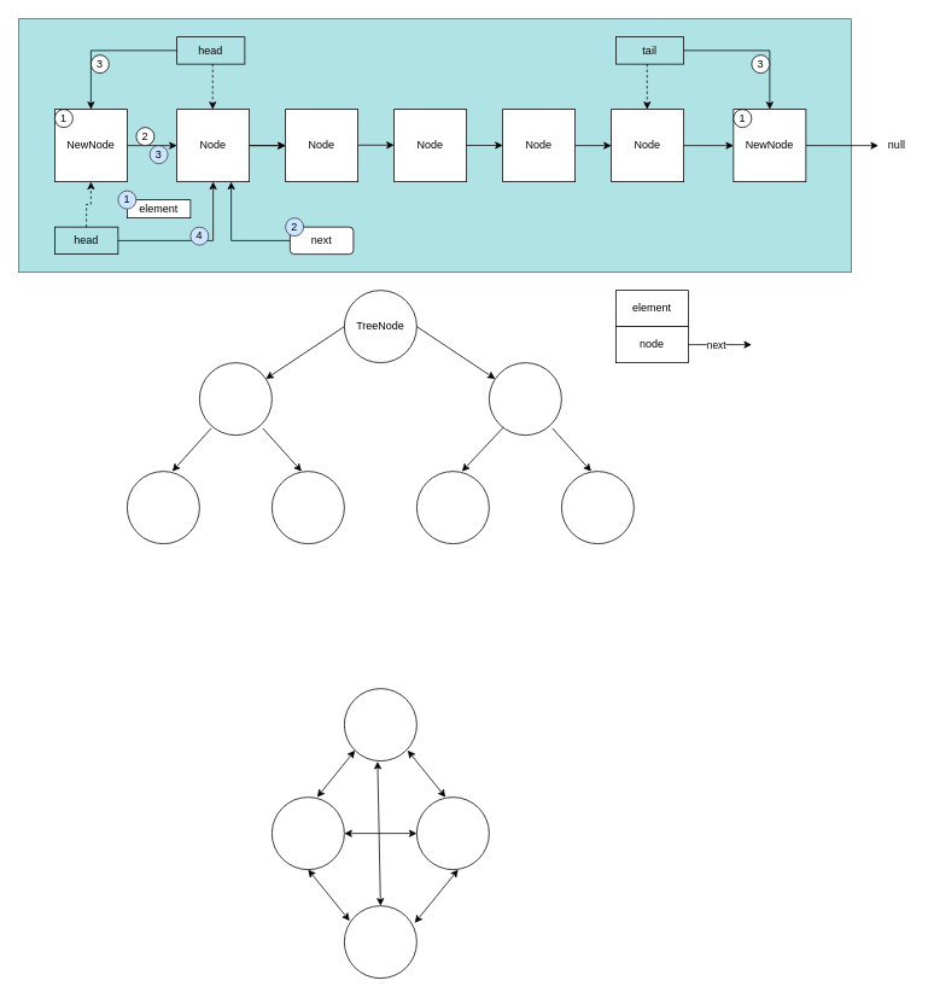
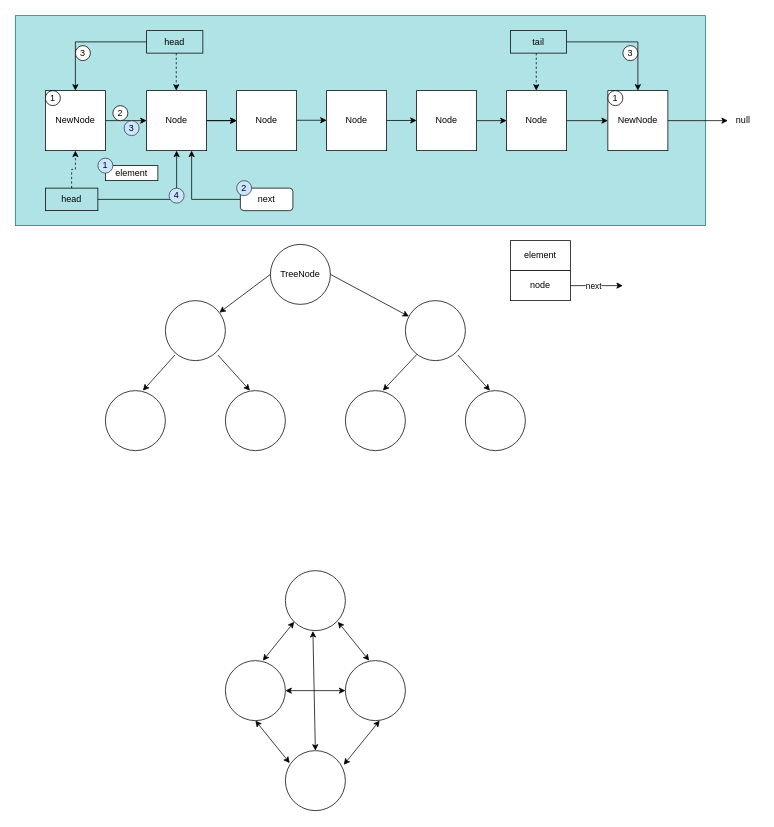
  <mxCell id="0" />
  <mxCell id="1" parent="0" />
  <mxCell id="2" value="" style="rounded=0;whiteSpace=wrap;html=1;fillColor=#b0e3e6;strokeColor=#0e8088;" parent="1" vertex="1"><mxGeometry x="20" y="20" width="920" height="280" as="geometry" /></mxCell>
  <mxCell id="3" value="" style="edgeStyle=orthogonalEdgeStyle;rounded=0;orthogonalLoop=1;jettySize=auto;html=1;" edge="1" parent="1" source="4" target="5"><mxGeometry relative="1" as="geometry" /></mxCell>
  <mxCell id="4" value="Node" style="whiteSpace=wrap;html=1;aspect=fixed;" parent="1" vertex="1"><mxGeometry x="195" y="120" width="80" height="80" as="geometry" /></mxCell>
  <mxCell id="5" value="Node" style="whiteSpace=wrap;html=1;aspect=fixed;" parent="1" vertex="1"><mxGeometry x="315" y="120" width="80" height="80" as="geometry" /></mxCell>
  <mxCell id="6" value="Node" style="whiteSpace=wrap;html=1;aspect=fixed;" parent="1" vertex="1"><mxGeometry x="435" y="120" width="80" height="80" as="geometry" /></mxCell>
  <mxCell id="7" value="" style="edgeStyle=orthogonalEdgeStyle;rounded=0;orthogonalLoop=1;jettySize=auto;html=1;endArrow=classic;endFill=1;" edge="1" parent="1" source="8" target="10"><mxGeometry relative="1" as="geometry" /></mxCell>
  <mxCell id="8" value="Node" style="whiteSpace=wrap;html=1;aspect=fixed;" parent="1" vertex="1"><mxGeometry x="555" y="120" width="80" height="80" as="geometry" /></mxCell>
  <mxCell id="9" value="" style="edgeStyle=orthogonalEdgeStyle;rounded=0;orthogonalLoop=1;jettySize=auto;html=1;endArrow=classic;endFill=1;" edge="1" parent="1" source="10" target="51"><mxGeometry relative="1" as="geometry" /></mxCell>
  <mxCell id="10" value="Node" style="whiteSpace=wrap;html=1;aspect=fixed;" parent="1" vertex="1"><mxGeometry x="675" y="120" width="80" height="80" as="geometry" /></mxCell>
  <mxCell id="11" value="" style="endArrow=classic;html=1;rounded=0;entryX=0;entryY=0.5;entryDx=0;entryDy=0;" parent="1" target="5" edge="1"><mxGeometry width="50" height="50" relative="1" as="geometry"><mxPoint x="275" y="160" as="sourcePoint" /><mxPoint x="325" y="110" as="targetPoint" /></mxGeometry></mxCell>
  <mxCell id="12" value="" style="endArrow=classic;html=1;rounded=0;entryX=0;entryY=0.5;entryDx=0;entryDy=0;" parent="1" edge="1"><mxGeometry width="50" height="50" relative="1" as="geometry"><mxPoint x="395" y="159.5" as="sourcePoint" /><mxPoint x="435" y="159.5" as="targetPoint" /></mxGeometry></mxCell>
  <mxCell id="13" value="" style="endArrow=classic;html=1;rounded=0;entryX=0;entryY=0.5;entryDx=0;entryDy=0;" parent="1" edge="1"><mxGeometry width="50" height="50" relative="1" as="geometry"><mxPoint x="515" y="159.8" as="sourcePoint" /><mxPoint x="555" y="159.8" as="targetPoint" /></mxGeometry></mxCell>
- <mxCell id="14" value="&lt;div&gt;TreeNode&lt;/div&gt;" style="ellipse;whiteSpace=wrap;html=1;aspect=fixed;" parent="1" vertex="1"><mxGeometry x="380" y="320" width="80" height="80" as="geometry" /></mxCell>
+ <mxCell id="14" value="&lt;div&gt;TreeNode&lt;/div&gt;" style="ellipse;whiteSpace=wrap;html=1;aspect=fixed;" parent="1" vertex="1"><mxGeometry x="360" y="325" width="80" height="80" as="geometry" /></mxCell>
  <mxCell id="15" value="" style="ellipse;whiteSpace=wrap;html=1;aspect=fixed;" parent="1" vertex="1"><mxGeometry x="220" y="400" width="80" height="80" as="geometry" /></mxCell>
  <mxCell id="16" value="" style="ellipse;whiteSpace=wrap;html=1;aspect=fixed;" parent="1" vertex="1"><mxGeometry x="540" y="400" width="80" height="80" as="geometry" /></mxCell>
  <mxCell id="17" value="" style="ellipse;whiteSpace=wrap;html=1;aspect=fixed;" parent="1" vertex="1"><mxGeometry x="140" y="520" width="80" height="80" as="geometry" /></mxCell>
  <mxCell id="18" value="" style="ellipse;whiteSpace=wrap;html=1;aspect=fixed;" parent="1" vertex="1"><mxGeometry x="300" y="520" width="80" height="80" as="geometry" /></mxCell>
  <mxCell id="19" value="" style="ellipse;whiteSpace=wrap;html=1;aspect=fixed;" parent="1" vertex="1"><mxGeometry x="620" y="520" width="80" height="80" as="geometry" /></mxCell>
  <mxCell id="20" value="" style="ellipse;whiteSpace=wrap;html=1;aspect=fixed;" parent="1" vertex="1"><mxGeometry x="460" y="520" width="80" height="80" as="geometry" /></mxCell>
  <mxCell id="21" value="" style="endArrow=classic;html=1;rounded=0;exitX=0;exitY=0.5;exitDx=0;exitDy=0;" parent="1" source="14" target="15" edge="1"><mxGeometry width="50" height="50" relative="1" as="geometry"><mxPoint x="315" y="400" as="sourcePoint" /><mxPoint x="310" y="450" as="targetPoint" /></mxGeometry></mxCell>
  <mxCell id="22" value="" style="endArrow=classic;html=1;rounded=0;exitX=1;exitY=0.5;exitDx=0;exitDy=0;" parent="1" source="14" target="16" edge="1"><mxGeometry width="50" height="50" relative="1" as="geometry"><mxPoint x="460.004" y="370" as="sourcePoint" /><mxPoint x="544.87" y="415.736" as="targetPoint" /></mxGeometry></mxCell>
  <mxCell id="23" value="" style="endArrow=classic;html=1;rounded=0;exitX=0.159;exitY=0.907;exitDx=0;exitDy=0;exitPerimeter=0;" parent="1" source="15" edge="1"><mxGeometry width="50" height="50" relative="1" as="geometry"><mxPoint x="274.87" y="474.26" as="sourcePoint" /><mxPoint x="190" y="520" as="targetPoint" /></mxGeometry></mxCell>
  <mxCell id="24" value="" style="endArrow=classic;html=1;rounded=0;exitX=0.195;exitY=0.893;exitDx=0;exitDy=0;exitPerimeter=0;" parent="1" source="16" edge="1"><mxGeometry width="50" height="50" relative="1" as="geometry"><mxPoint x="552.72" y="472.56" as="sourcePoint" /><mxPoint x="510.004" y="519.996" as="targetPoint" /></mxGeometry></mxCell>
  <mxCell id="25" value="" style="endArrow=classic;html=1;rounded=0;exitX=0.159;exitY=0.907;exitDx=0;exitDy=0;exitPerimeter=0;" parent="1" edge="1"><mxGeometry width="50" height="50" relative="1" as="geometry"><mxPoint x="290" y="472.56" as="sourcePoint" /><mxPoint x="332.72" y="520" as="targetPoint" /></mxGeometry></mxCell>
  <mxCell id="26" value="" style="endArrow=classic;html=1;rounded=0;exitX=0.159;exitY=0.907;exitDx=0;exitDy=0;exitPerimeter=0;" parent="1" edge="1"><mxGeometry width="50" height="50" relative="1" as="geometry"><mxPoint x="610" y="472.56" as="sourcePoint" /><mxPoint x="652.72" y="520" as="targetPoint" /></mxGeometry></mxCell>
  <mxCell id="27" value="" style="ellipse;whiteSpace=wrap;html=1;aspect=fixed;" parent="1" vertex="1"><mxGeometry x="380" y="760" width="80" height="80" as="geometry" /></mxCell>
  <mxCell id="28" value="" style="ellipse;whiteSpace=wrap;html=1;aspect=fixed;" parent="1" vertex="1"><mxGeometry x="300" y="880" width="80" height="80" as="geometry" /></mxCell>
  <mxCell id="29" value="" style="ellipse;whiteSpace=wrap;html=1;aspect=fixed;" parent="1" vertex="1"><mxGeometry x="460" y="880" width="80" height="80" as="geometry" /></mxCell>
  <mxCell id="30" value="" style="endArrow=classic;startArrow=classic;html=1;rounded=0;entryX=0;entryY=1;entryDx=0;entryDy=0;" parent="1" target="27" edge="1"><mxGeometry width="50" height="50" relative="1" as="geometry"><mxPoint x="350" y="880" as="sourcePoint" /><mxPoint x="400" y="830" as="targetPoint" /></mxGeometry></mxCell>
  <mxCell id="31" value="" style="endArrow=classic;startArrow=classic;html=1;rounded=0;entryX=0;entryY=1;entryDx=0;entryDy=0;" parent="1" edge="1"><mxGeometry width="50" height="50" relative="1" as="geometry"><mxPoint x="491.716" y="880" as="sourcePoint" /><mxPoint x="450" y="828.284" as="targetPoint" /></mxGeometry></mxCell>
  <mxCell id="32" value="" style="endArrow=classic;startArrow=classic;html=1;rounded=0;entryX=1;entryY=0.5;entryDx=0;entryDy=0;exitX=0;exitY=0.5;exitDx=0;exitDy=0;" parent="1" source="29" target="28" edge="1"><mxGeometry width="50" height="50" relative="1" as="geometry"><mxPoint x="440.856" y="945.86" as="sourcePoint" /><mxPoint x="399.14" y="894.144" as="targetPoint" /></mxGeometry></mxCell>
  <mxCell id="33" value="" style="ellipse;whiteSpace=wrap;html=1;aspect=fixed;" parent="1" vertex="1"><mxGeometry x="380" y="1000" width="80" height="80" as="geometry" /></mxCell>
  <mxCell id="34" value="" style="endArrow=classic;startArrow=classic;html=1;rounded=0;entryX=0;entryY=1;entryDx=0;entryDy=0;exitX=0.073;exitY=0.207;exitDx=0;exitDy=0;exitPerimeter=0;" parent="1" source="33" edge="1"><mxGeometry width="50" height="50" relative="1" as="geometry"><mxPoint x="381.716" y="1011.72" as="sourcePoint" /><mxPoint x="340" y="960.004" as="targetPoint" /></mxGeometry></mxCell>
  <mxCell id="35" value="" style="endArrow=classic;startArrow=classic;html=1;rounded=0;entryX=0;entryY=1;entryDx=0;entryDy=0;exitX=0.973;exitY=0.236;exitDx=0;exitDy=0;exitPerimeter=0;" parent="1" source="33" edge="1"><mxGeometry width="50" height="50" relative="1" as="geometry"><mxPoint x="464" y="1011.72" as="sourcePoint" /><mxPoint x="505.716" y="960.004" as="targetPoint" /></mxGeometry></mxCell>
  <mxCell id="36" value="" style="endArrow=classic;startArrow=classic;html=1;rounded=0;entryX=0.459;entryY=1.007;entryDx=0;entryDy=0;entryPerimeter=0;exitX=0.5;exitY=0;exitDx=0;exitDy=0;" parent="1" source="33" target="27" edge="1"><mxGeometry width="50" height="50" relative="1" as="geometry"><mxPoint x="440.856" y="911.72" as="sourcePoint" /><mxPoint x="399.14" y="860.004" as="targetPoint" /></mxGeometry></mxCell>
  <mxCell id="37" style="edgeStyle=orthogonalEdgeStyle;rounded=0;orthogonalLoop=1;jettySize=auto;html=1;entryX=0.5;entryY=0;entryDx=0;entryDy=0;endArrow=classic;endFill=1;" edge="1" parent="1" source="38" target="48"><mxGeometry relative="1" as="geometry" /></mxCell>
  <mxCell id="38" value="head" style="rounded=0;whiteSpace=wrap;html=1;fillColor=none;" parent="1" vertex="1"><mxGeometry x="195" width="75" height="30" as="geometry" y="40" /></mxCell>
  <mxCell id="39" style="edgeStyle=orthogonalEdgeStyle;rounded=0;orthogonalLoop=1;jettySize=auto;html=1;endArrow=classic;endFill=1;" edge="1" parent="1" source="40" target="51"><mxGeometry relative="1" as="geometry" /></mxCell>
  <mxCell id="40" value="tail" style="rounded=0;whiteSpace=wrap;html=1;fillColor=none;" parent="1" vertex="1"><mxGeometry x="680" width="75" height="30" as="geometry" y="40" /></mxCell>
  <mxCell id="41" value="" style="endArrow=classic;html=1;rounded=0;dashed=1;" parent="1" edge="1"><mxGeometry width="50" height="50" relative="1" as="geometry"><mxPoint x="234.5" y="70" as="sourcePoint" /><mxPoint x="234.5" y="120" as="targetPoint" /></mxGeometry></mxCell>
  <mxCell id="42" value="" style="endArrow=classic;html=1;rounded=0;dashed=1;" parent="1" edge="1"><mxGeometry width="50" height="50" relative="1" as="geometry"><mxPoint x="714.5" y="70" as="sourcePoint" /><mxPoint x="714.5" y="120" as="targetPoint" /></mxGeometry></mxCell>
  <mxCell id="43" value="&lt;div&gt;element&lt;/div&gt;" style="rounded=0;whiteSpace=wrap;html=1;" parent="1" vertex="1"><mxGeometry x="680" y="320" width="80" height="40" as="geometry" /></mxCell>
  <mxCell id="44" value="node" style="rounded=0;whiteSpace=wrap;html=1;" parent="1" vertex="1"><mxGeometry x="680" y="360" width="80" height="40" as="geometry" /></mxCell>
  <mxCell id="45" value="" style="endArrow=classic;html=1;rounded=0;exitX=1;exitY=0.5;exitDx=0;exitDy=0;" parent="1" source="44" edge="1"><mxGeometry width="50" height="50" relative="1" as="geometry"><mxPoint x="930" y="580.2" as="sourcePoint" /><mxPoint x="830" y="380" as="targetPoint" /></mxGeometry></mxCell>
  <mxCell id="46" value="next" style="edgeLabel;html=1;align=center;verticalAlign=middle;resizable=0;points=[];" parent="45" vertex="1" connectable="0"><mxGeometry x="0.571" y="1" relative="1" as="geometry"><mxPoint x="-25" y="1" as="offset" /></mxGeometry></mxCell>
  <mxCell id="47" style="edgeStyle=orthogonalEdgeStyle;rounded=0;orthogonalLoop=1;jettySize=auto;html=1;exitX=1;exitY=0.5;exitDx=0;exitDy=0;entryX=0;entryY=0.5;entryDx=0;entryDy=0;" edge="1" parent="1" source="48" target="4"><mxGeometry relative="1" as="geometry"><mxPoint x="185" y="160" as="targetPoint" /><Array as="points" /></mxGeometry></mxCell>
  <mxCell id="48" value="&lt;div&gt;NewNode&lt;/div&gt;" style="whiteSpace=wrap;html=1;aspect=fixed;" vertex="1" parent="1"><mxGeometry y="120" width="80" height="80" as="geometry" x="60" /></mxCell>
  <mxCell id="49" value="1" style="ellipse;whiteSpace=wrap;html=1;aspect=fixed;" vertex="1" parent="1"><mxGeometry y="120" width="20" height="20" as="geometry" x="60" /></mxCell>
  <mxCell id="50" value="" style="edgeStyle=orthogonalEdgeStyle;rounded=0;orthogonalLoop=1;jettySize=auto;html=1;endArrow=classic;endFill=1;" edge="1" parent="1" source="51"><mxGeometry relative="1" as="geometry"><mxPoint x="970" y="160" as="targetPoint" /></mxGeometry></mxCell>
  <mxCell id="51" value="&lt;div&gt;NewNode&lt;/div&gt;" style="whiteSpace=wrap;html=1;aspect=fixed;" vertex="1" parent="1"><mxGeometry x="810" y="120" width="80" height="80" as="geometry" /></mxCell>
  <mxCell id="52" value="2" style="ellipse;whiteSpace=wrap;html=1;aspect=fixed;" vertex="1" parent="1"><mxGeometry x="150" y="140" width="20" height="20" as="geometry" /></mxCell>
  <mxCell id="53" value="3" style="ellipse;whiteSpace=wrap;html=1;aspect=fixed;" vertex="1" parent="1"><mxGeometry x="100" y="60" width="20" height="20" as="geometry" /></mxCell>
  <mxCell id="54" value="null" style="text;html=1;align=center;verticalAlign=middle;resizable=0;points=[];autosize=1;strokeColor=none;fillColor=none;" vertex="1" parent="1"><mxGeometry x="970" y="145" width="40" height="30" as="geometry" /></mxCell>
  <mxCell id="55" value="1" style="ellipse;whiteSpace=wrap;html=1;aspect=fixed;" vertex="1" parent="1"><mxGeometry x="810" y="120" width="20" height="20" as="geometry" /></mxCell>
  <mxCell id="56" value="3" style="ellipse;whiteSpace=wrap;html=1;aspect=fixed;" vertex="1" parent="1"><mxGeometry x="830" y="60" width="20" height="20" as="geometry" /></mxCell>
  <mxCell id="57" style="edgeStyle=orthogonalEdgeStyle;rounded=0;orthogonalLoop=1;jettySize=auto;html=1;entryX=0.5;entryY=1;entryDx=0;entryDy=0;dashed=1;endArrow=classic;endFill=1;" edge="1" parent="1" source="59" target="48"><mxGeometry relative="1" as="geometry" /></mxCell>
  <mxCell id="58" style="edgeStyle=orthogonalEdgeStyle;rounded=0;orthogonalLoop=1;jettySize=auto;html=1;entryX=0.5;entryY=1;entryDx=0;entryDy=0;endArrow=classic;endFill=1;" edge="1" parent="1" source="59" target="4"><mxGeometry relative="1" as="geometry" /></mxCell>
  <mxCell id="59" value="head" style="rounded=0;whiteSpace=wrap;html=1;fillColor=none;" vertex="1" parent="1"><mxGeometry y="250" width="70" height="30" as="geometry" x="60" /></mxCell>
  <mxCell id="60" value="element" style="rounded=0;whiteSpace=wrap;html=1;" vertex="1" parent="1"><mxGeometry x="140" y="220" width="70" height="20" as="geometry" /></mxCell>
  <mxCell id="61" value="1" style="ellipse;whiteSpace=wrap;html=1;aspect=fixed;fillColor=#cce5ff;strokeColor=#36393d;" vertex="1" parent="1"><mxGeometry x="130" y="210" width="20" height="20" as="geometry" /></mxCell>
  <mxCell id="62" style="edgeStyle=orthogonalEdgeStyle;rounded=0;orthogonalLoop=1;jettySize=auto;html=1;entryX=0.75;entryY=1;entryDx=0;entryDy=0;endArrow=classic;endFill=1;" edge="1" parent="1" source="63" target="4"><mxGeometry relative="1" as="geometry" /></mxCell>
  <mxCell id="63" value="&lt;div&gt;next&lt;/div&gt;" style="rounded=1;whiteSpace=wrap;html=1;" vertex="1" parent="1"><mxGeometry x="320" y="250" width="70" height="30" as="geometry" /></mxCell>
  <mxCell id="64" value="2" style="ellipse;whiteSpace=wrap;html=1;aspect=fixed;fillColor=#cce5ff;strokeColor=#36393d;" vertex="1" parent="1"><mxGeometry x="315" y="240" width="20" height="20" as="geometry" /></mxCell>
  <mxCell id="65" value="3" style="ellipse;whiteSpace=wrap;html=1;aspect=fixed;fillColor=#cce5ff;strokeColor=#36393d;" vertex="1" parent="1"><mxGeometry x="165" y="160" width="20" height="20" as="geometry" /></mxCell>
- <mxCell id="66" value="4" style="ellipse;whiteSpace=wrap;html=1;aspect=fixed;fillColor=#cce5ff;strokeColor=#36393d;" vertex="1" parent="1"><mxGeometry x="210" y="250" width="20" height="20" as="geometry" /></mxCell>
+ <mxCell id="66" value="4" style="ellipse;whiteSpace=wrap;html=1;aspect=fixed;fillColor=#cce5ff;strokeColor=#36393d;" vertex="1" parent="1"><mxGeometry x="225" y="250" width="20" height="20" as="geometry" /></mxCell>
